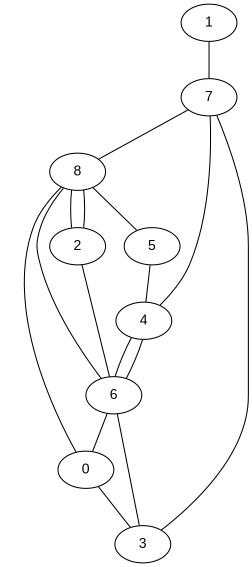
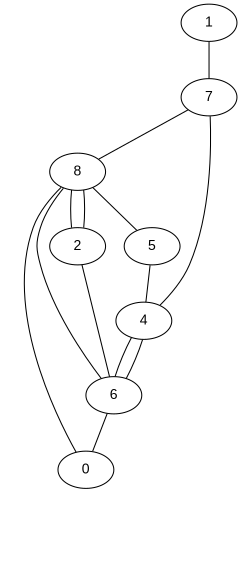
  graph {
    fontname="Liberation Sans"
    node [fontname="Liberation Sans"]
    edge [fontname="Liberation Sans"]
    0
-   3
    1
    7
    5
    4
    8
    6
    2
-   0 -- 3
    1 -- 7
-   7 -- 3
    7 -- 8
    5 -- 4
    4 -- 7
    4 -- 6
    8 -- 0
    8 -- 5
    8 -- 2
    6 -- 0
-   6 -- 3
    6 -- 4
    6 -- 8
    2 -- 8
    2 -- 6
  }
